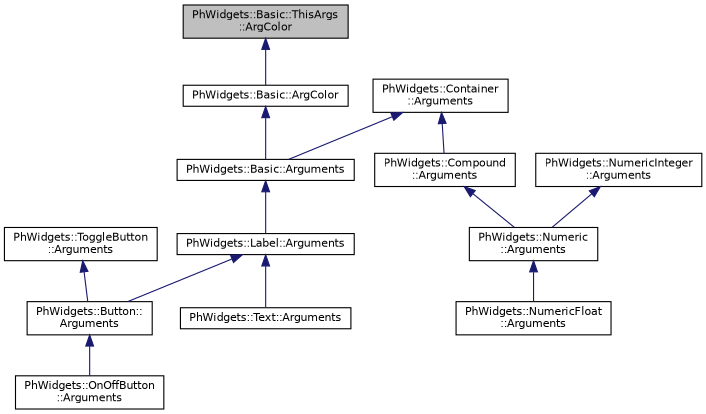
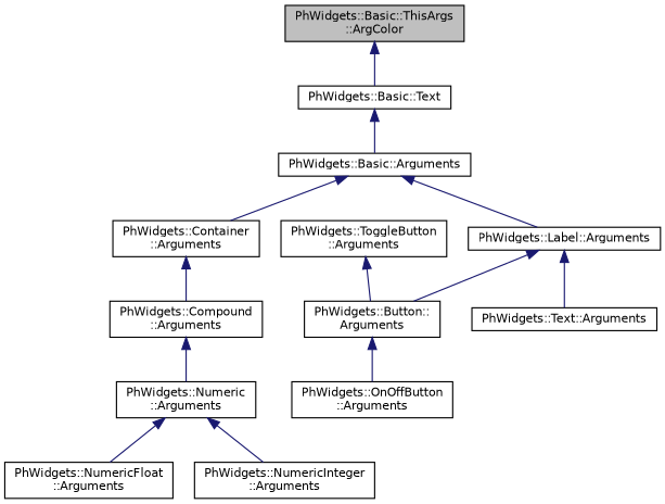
  digraph {
    rankdir=TB
    node [color=black fillcolor=white fontname=Helvetica fontsize=10 shape=record style=filled]
    edge [color=midnightblue dir=back fontname=Helvetica fontsize=10 labelfontname=Helvetica labelfontsize=10 style=solid]
    n1 [fillcolor=grey75 fontcolor=black height=0.2 label="PhWidgets::Basic::ThisArgs\l::ArgColor" width=0.4]
-   n2 [height=0.2 label="PhWidgets::Basic::ArgColor" width=0.4]
+   n2 [height=0.2 label="PhWidgets::Basic::Text" width=0.4]
    n3 [height=0.2 label="PhWidgets::Basic::Arguments" width=0.4]
    n4 [height=0.2 label="PhWidgets::Container\l::Arguments" width=0.4]
    n5 [height=0.2 label="PhWidgets::Label::Arguments" width=0.4]
    n6 [height=0.2 label="PhWidgets::Compound\l::Arguments" width=0.4]
    n7 [height=0.2 label="PhWidgets::Button::\lArguments" width=0.4]
    n8 [height=0.2 label="PhWidgets::Text::Arguments" width=0.4]
    n9 [height=0.2 label="PhWidgets::Numeric\l::Arguments" width=0.4]
    n10 [height=0.2 label="PhWidgets::NumericFloat\l::Arguments" width=0.4]
    n11 [height=0.2 label="PhWidgets::NumericInteger\l::Arguments" width=0.4]
    n12 [height=0.2 label="PhWidgets::OnOffButton\l::Arguments" width=0.4]
    n13 [height=0.2 label="PhWidgets::ToggleButton\l::Arguments" width=0.4]
    n1 -> n2
    n2 -> n3
-   n4 -> n3
+   n3 -> n4
    n3 -> n5
    n4 -> n6
    n5 -> n7
    n5 -> n8
    n6 -> n9
    n7 -> n12
    n9 -> n10
-   n11 -> n9
+   n9 -> n11
    n13 -> n7
  }
